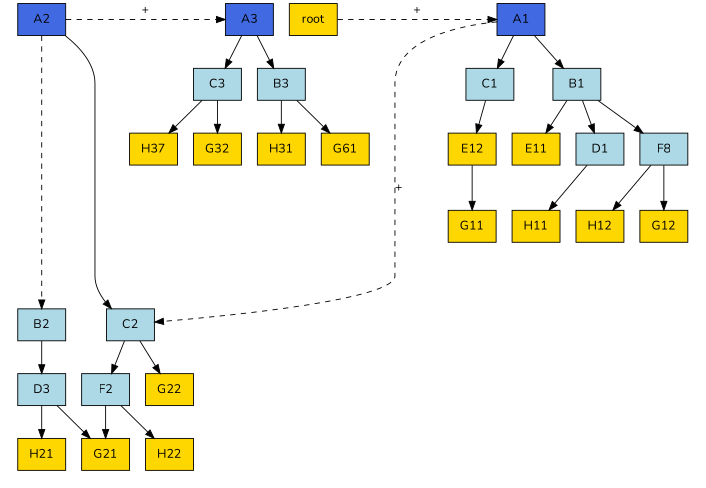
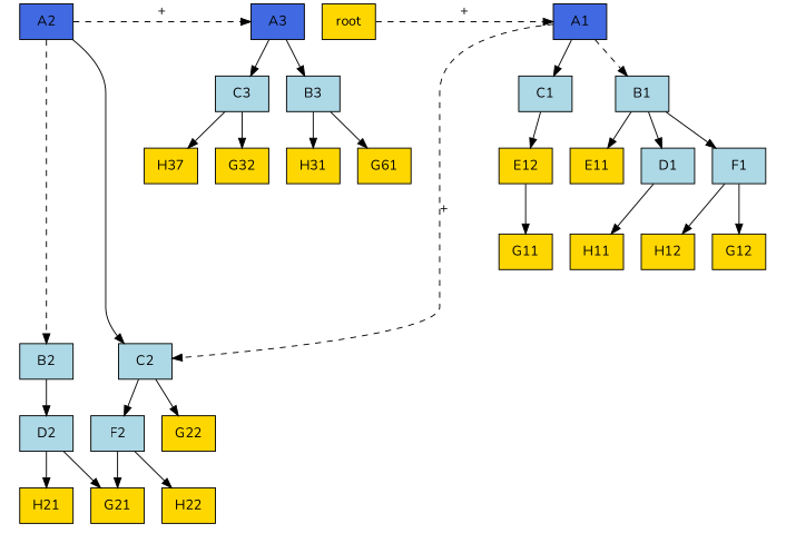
  digraph {
    fontname=Nunito
    node [fillcolor=gold fontname=Nunito shape=rectangle style=filled]
    edge [fontname=Nunito]
    A1 [fillcolor=royalblue]
    A2 [fillcolor=royalblue]
    A3 [fillcolor=royalblue]
    root
    B1 [fillcolor=lightblue]
    C1 [fillcolor=lightblue]
    D1 [fillcolor=lightblue]
-   F1 [fillcolor=lightblue label=F8]
+   F1 [fillcolor=lightblue]
    E11
    E12
    G11
    G12
    H11
    H12
    B2 [fillcolor=lightblue]
    C2 [fillcolor=lightblue]
-   D2 [fillcolor=lightblue label=D3]
+   D2 [fillcolor=lightblue]
    F2 [fillcolor=lightblue]
    G21
    G22
    H21
    H22
    B3 [fillcolor=lightblue]
    C3 [fillcolor=lightblue]
    n25 [label=G61]
    G32
    H31
    n28 [label=H37]
    subgraph sub_1 {
      rank=same
      A1
      A2
      A3
      root
    }
    subgraph cluster_2 {
      style=invis
      B1
      C1
      D1
      F1
      E11
      E12
      G11
      G12
      H11
      H12
    }
    subgraph cluster_3 {
      style=invis
      B2
      C2
      D2
      F2
      G21
      G22
      H21
      H22
    }
    subgraph cluster_4 {
      style=invis
      B3
      C3
      n25
      G32
      H31
      n28
    }
-   A1 -> B1
+   A1 -> B1 [style=dashed]
    A1 -> C1
    A1 -> C2 [label="+" minlen=5 style=dashed]
    A2 -> A3 [label="+" minlen=5 style=dashed]
    A2 -> B2 [style=dashed]
    A2 -> C2
    A3 -> B3
    A3 -> C3
    root -> A1 [label="+" minlen=5 style=dashed]
    B1 -> D1
    B1 -> F1
    B1 -> E11
    C1 -> E12
    D1 -> H11
    F1 -> G12
    F1 -> H12
    E12 -> G11
    B2 -> D2
    C2 -> F2
    C2 -> G22
    D2 -> G21
    D2 -> H21
    F2 -> G21
    F2 -> H22
    B3 -> n25
    B3 -> H31
    C3 -> G32
    C3 -> n28
  }
